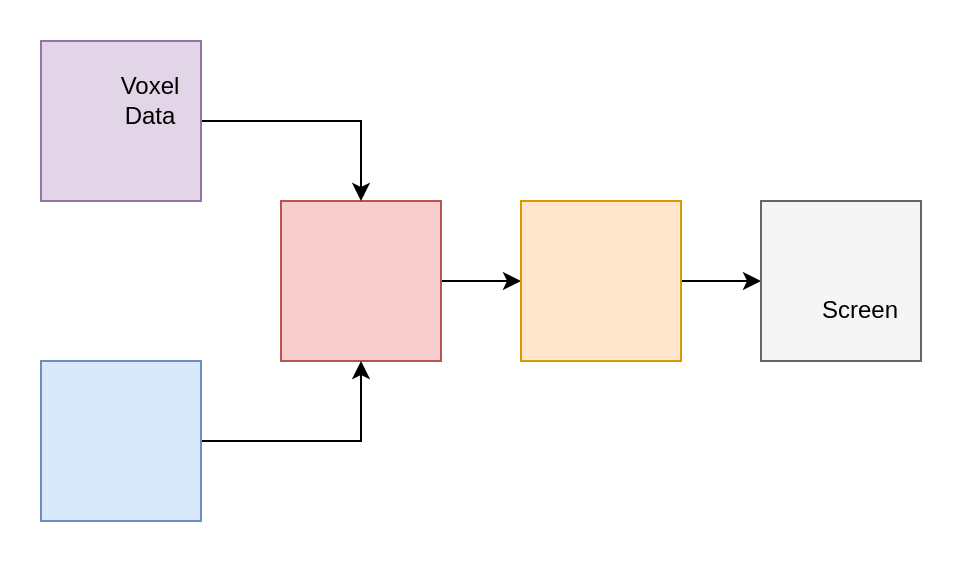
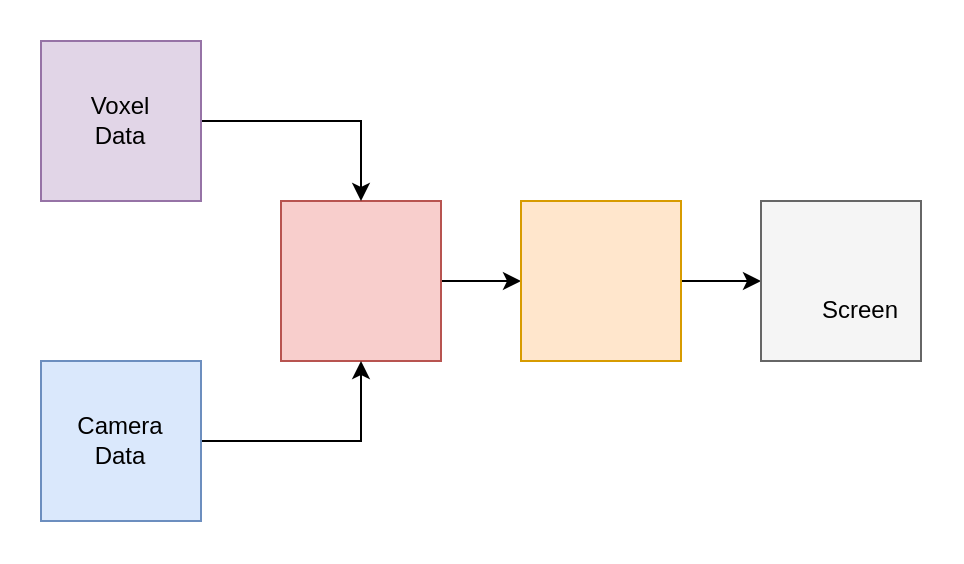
  <mxCell id="0" />
  <mxCell id="1" parent="0" />
  <mxCell id="2" style="edgeStyle=orthogonalEdgeStyle;rounded=0;orthogonalLoop=1;jettySize=auto;html=1;exitX=1;exitY=0.5;exitDx=0;exitDy=0;" edge="1" parent="1" source="3" target="5"><mxGeometry relative="1" as="geometry" /></mxCell>
  <mxCell id="3" value="" style="whiteSpace=wrap;html=1;aspect=fixed;fillColor=#f8cecc;strokeColor=#b85450;" vertex="1" parent="1"><mxGeometry x="140" y="100" width="80" height="80" as="geometry" /></mxCell>
  <mxCell id="4" style="edgeStyle=orthogonalEdgeStyle;rounded=0;orthogonalLoop=1;jettySize=auto;html=1;exitX=1;exitY=0.5;exitDx=0;exitDy=0;entryX=0;entryY=0.5;entryDx=0;entryDy=0;" edge="1" parent="1" source="5" target="6"><mxGeometry relative="1" as="geometry" /></mxCell>
  <mxCell id="5" value="" style="whiteSpace=wrap;html=1;aspect=fixed;fillColor=#ffe6cc;strokeColor=#d79b00;" vertex="1" parent="1"><mxGeometry x="260" y="100" width="80" height="80" as="geometry" /></mxCell>
  <mxCell id="6" value="" style="whiteSpace=wrap;html=1;aspect=fixed;fillColor=#f5f5f5;strokeColor=#666666;fontColor=#333333;" vertex="1" parent="1"><mxGeometry x="380" y="100" width="80" height="80" as="geometry" /></mxCell>
  <mxCell id="7" value="Screen" style="text;html=1;strokeColor=none;fillColor=none;align=center;verticalAlign=middle;whiteSpace=wrap;rounded=0;" vertex="1" parent="1"><mxGeometry x="410" y="145" width="40" height="20" as="geometry" /></mxCell>
  <mxCell id="8" style="edgeStyle=orthogonalEdgeStyle;rounded=0;orthogonalLoop=1;jettySize=auto;html=1;exitX=1;exitY=0.5;exitDx=0;exitDy=0;entryX=0.5;entryY=0;entryDx=0;entryDy=0;" edge="1" parent="1" source="9" target="3"><mxGeometry relative="1" as="geometry" /></mxCell>
  <mxCell id="9" value="" style="whiteSpace=wrap;html=1;aspect=fixed;fillColor=#e1d5e7;strokeColor=#9673a6;" vertex="1" parent="1"><mxGeometry x="20" y="20" width="80" height="80" as="geometry" /></mxCell>
  <mxCell id="10" style="edgeStyle=orthogonalEdgeStyle;rounded=0;orthogonalLoop=1;jettySize=auto;html=1;exitX=1;exitY=0.5;exitDx=0;exitDy=0;entryX=0.5;entryY=1;entryDx=0;entryDy=0;" edge="1" parent="1" source="11" target="3"><mxGeometry relative="1" as="geometry" /></mxCell>
  <mxCell id="11" value="" style="whiteSpace=wrap;html=1;aspect=fixed;fillColor=#dae8fc;strokeColor=#6c8ebf;" vertex="1" parent="1"><mxGeometry x="20" y="180" width="80" height="80" as="geometry" /></mxCell>
- <mxCell id="12" value="Voxel Data" style="text;html=1;strokeColor=none;fillColor=none;align=center;verticalAlign=middle;whiteSpace=wrap;rounded=0;" vertex="1" parent="1"><mxGeometry x="55" y="40" width="40" height="20" as="geometry" /></mxCell>
+ <mxCell id="12" value="Voxel Data" style="text;html=1;strokeColor=none;fillColor=none;align=center;verticalAlign=middle;whiteSpace=wrap;rounded=0;" vertex="1" parent="1"><mxGeometry x="40" y="50" width="40" height="20" as="geometry" /></mxCell>
+ <mxCell id="13" value="Camera Data" style="text;html=1;strokeColor=none;fillColor=none;align=center;verticalAlign=middle;whiteSpace=wrap;rounded=0;" vertex="1" parent="1"><mxGeometry x="40" y="210" width="40" height="20" as="geometry" /></mxCell>
